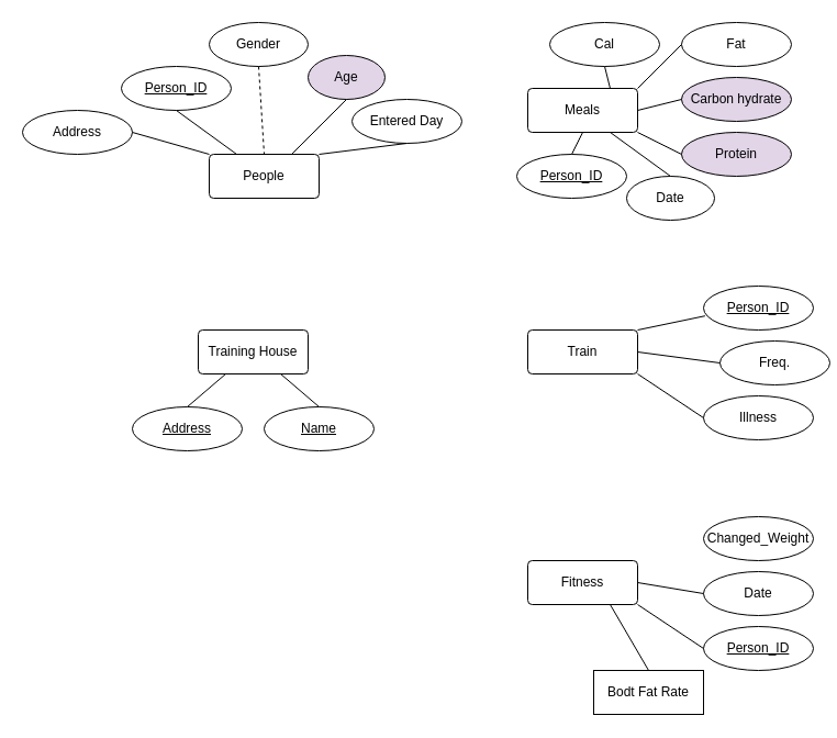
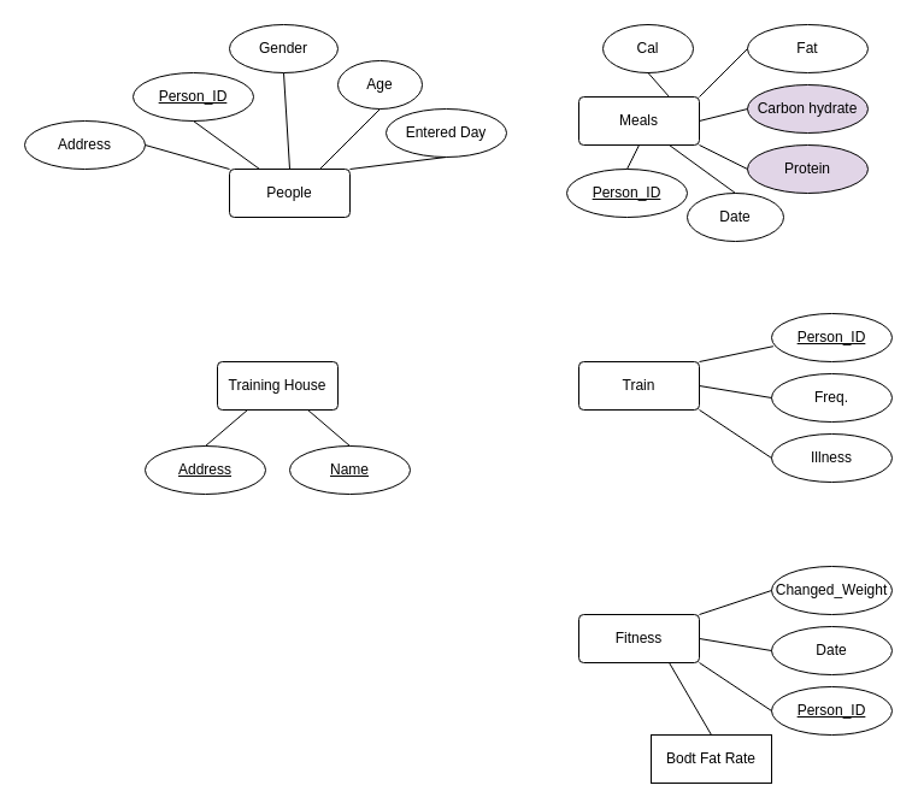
  <mxCell id="0" />
  <mxCell id="1" parent="0" />
  <mxCell id="2" value="People" style="rounded=1;arcSize=10;whiteSpace=wrap;html=1;align=center;" vertex="1" parent="1"><mxGeometry x="190" y="140" width="100" height="40" as="geometry" /></mxCell>
  <mxCell id="3" value="Person_ID" style="ellipse;whiteSpace=wrap;html=1;align=center;fontStyle=4;" vertex="1" parent="1"><mxGeometry x="110" y="60" width="100" height="40" as="geometry" /></mxCell>
  <mxCell id="4" value="Meals" style="rounded=1;arcSize=10;whiteSpace=wrap;html=1;align=center;" vertex="1" parent="1"><mxGeometry x="480" y="80" width="100" height="40" as="geometry" /></mxCell>
  <mxCell id="5" value="Train" style="rounded=1;arcSize=10;whiteSpace=wrap;html=1;align=center;" vertex="1" parent="1"><mxGeometry x="480" y="300" width="100" height="40" as="geometry" /></mxCell>
  <mxCell id="6" value="" style="endArrow=none;html=1;rounded=0;exitX=0.5;exitY=1;exitDx=0;exitDy=0;entryX=0.25;entryY=0;entryDx=0;entryDy=0;" edge="1" parent="1" source="3" target="2"><mxGeometry relative="1" as="geometry"><mxPoint x="430" y="240" as="sourcePoint" /><mxPoint x="590" y="240" as="targetPoint" /></mxGeometry></mxCell>
  <mxCell id="7" value="Gender" style="ellipse;whiteSpace=wrap;html=1;align=center;" vertex="1" parent="1"><mxGeometry x="190" y="20" width="90" height="40" as="geometry" /></mxCell>
- <mxCell id="8" value="" style="endArrow=none;html=1;rounded=0;exitX=0.5;exitY=1;exitDx=0;exitDy=0;entryX=0.5;entryY=0;entryDx=0;entryDy=0;dashed=1;" edge="1" parent="1" source="7" target="2"><mxGeometry relative="1" as="geometry"><mxPoint x="430" y="230" as="sourcePoint" /><mxPoint x="590" y="240" as="targetPoint" /></mxGeometry></mxCell>
- <mxCell id="9" value="Age" style="ellipse;whiteSpace=wrap;html=1;align=center;fillColor=#e1d5e7;" vertex="1" parent="1"><mxGeometry x="280" y="50" width="70" height="40" as="geometry" /></mxCell>
+ <mxCell id="8" value="" style="endArrow=none;html=1;rounded=0;exitX=0.5;exitY=1;exitDx=0;exitDy=0;entryX=0.5;entryY=0;entryDx=0;entryDy=0;" edge="1" parent="1" source="7" target="2"><mxGeometry relative="1" as="geometry"><mxPoint x="430" y="230" as="sourcePoint" /><mxPoint x="590" y="240" as="targetPoint" /></mxGeometry></mxCell>
+ <mxCell id="9" value="Age" style="ellipse;whiteSpace=wrap;html=1;align=center;" vertex="1" parent="1"><mxGeometry x="280" y="50" width="70" height="40" as="geometry" /></mxCell>
  <mxCell id="10" value="" style="endArrow=none;html=1;rounded=0;exitX=0.5;exitY=1;exitDx=0;exitDy=0;entryX=0.75;entryY=0;entryDx=0;entryDy=0;" edge="1" parent="1" source="9" target="2"><mxGeometry relative="1" as="geometry"><mxPoint x="245" y="70" as="sourcePoint" /><mxPoint x="250" y="150" as="targetPoint" /></mxGeometry></mxCell>
  <mxCell id="11" value="Entered Day" style="ellipse;whiteSpace=wrap;html=1;align=center;" vertex="1" parent="1"><mxGeometry x="320" y="90" width="100" height="40" as="geometry" /></mxCell>
  <mxCell id="12" value="" style="endArrow=none;html=1;rounded=0;exitX=0.5;exitY=1;exitDx=0;exitDy=0;entryX=1;entryY=0;entryDx=0;entryDy=0;" edge="1" parent="1" source="11" target="2"><mxGeometry relative="1" as="geometry"><mxPoint x="255" y="80" as="sourcePoint" /><mxPoint x="260" y="160" as="targetPoint" /></mxGeometry></mxCell>
  <mxCell id="13" value="Fitness" style="rounded=1;arcSize=10;whiteSpace=wrap;html=1;align=center;" vertex="1" parent="1"><mxGeometry x="480" y="510" width="100" height="40" as="geometry" /></mxCell>
  <mxCell id="14" value="Date" style="ellipse;whiteSpace=wrap;html=1;align=center;" vertex="1" parent="1"><mxGeometry x="640" y="520" width="100" height="40" as="geometry" /></mxCell>
  <mxCell id="15" value="Person_ID" style="ellipse;whiteSpace=wrap;html=1;align=center;fontStyle=4;" vertex="1" parent="1"><mxGeometry x="640" y="570" width="100" height="40" as="geometry" /></mxCell>
  <mxCell id="16" value="" style="endArrow=none;html=1;rounded=0;entryX=1;entryY=1;entryDx=0;entryDy=0;exitX=0;exitY=0.5;exitDx=0;exitDy=0;" edge="1" parent="1" source="15" target="13"><mxGeometry relative="1" as="geometry"><mxPoint x="430" y="450" as="sourcePoint" /><mxPoint x="590" y="450" as="targetPoint" /></mxGeometry></mxCell>
  <mxCell id="17" value="" style="endArrow=none;html=1;rounded=0;entryX=1;entryY=0.5;entryDx=0;entryDy=0;exitX=0;exitY=0.5;exitDx=0;exitDy=0;" edge="1" parent="1" source="14" target="13"><mxGeometry relative="1" as="geometry"><mxPoint x="650" y="570" as="sourcePoint" /><mxPoint x="590" y="560" as="targetPoint" /></mxGeometry></mxCell>
  <mxCell id="18" value="Changed_Weight" style="ellipse;whiteSpace=wrap;html=1;align=center;" vertex="1" parent="1"><mxGeometry x="640" y="470" width="100" height="40" as="geometry" /></mxCell>
+ <mxCell id="19" value="" style="endArrow=none;html=1;rounded=0;entryX=1;entryY=0;entryDx=0;entryDy=0;exitX=0;exitY=0.5;exitDx=0;exitDy=0;" edge="1" parent="1" source="18" target="13"><mxGeometry relative="1" as="geometry"><mxPoint x="650" y="550" as="sourcePoint" /><mxPoint x="590" y="540" as="targetPoint" /></mxGeometry></mxCell>
  <mxCell id="20" value="Address" style="ellipse;whiteSpace=wrap;html=1;align=center;" vertex="1" parent="1"><mxGeometry x="20" y="100" width="100" height="40" as="geometry" /></mxCell>
  <mxCell id="21" value="" style="endArrow=none;html=1;rounded=0;exitX=1;exitY=0.5;exitDx=0;exitDy=0;entryX=0;entryY=0;entryDx=0;entryDy=0;" edge="1" parent="1" source="20" target="2"><mxGeometry relative="1" as="geometry"><mxPoint x="430" y="240" as="sourcePoint" /><mxPoint x="590" y="240" as="targetPoint" /></mxGeometry></mxCell>
  <mxCell id="22" value="Person_ID" style="ellipse;whiteSpace=wrap;html=1;align=center;fontStyle=4;" vertex="1" parent="1"><mxGeometry x="640" y="260" width="100" height="40" as="geometry" /></mxCell>
- <mxCell id="23" value="Freq." style="ellipse;whiteSpace=wrap;html=1;align=center;" vertex="1" parent="1"><mxGeometry x="655" y="310" width="100" height="40" as="geometry" /></mxCell>
+ <mxCell id="23" value="Freq." style="ellipse;whiteSpace=wrap;html=1;align=center;" vertex="1" parent="1"><mxGeometry x="640" y="310" width="100" height="40" as="geometry" /></mxCell>
  <mxCell id="24" value="" style="endArrow=none;html=1;rounded=0;entryX=0;entryY=0.5;entryDx=0;entryDy=0;exitX=1;exitY=0.5;exitDx=0;exitDy=0;" edge="1" parent="1" source="5" target="23"><mxGeometry relative="1" as="geometry"><mxPoint x="430" y="360" as="sourcePoint" /><mxPoint x="590" y="360" as="targetPoint" /></mxGeometry></mxCell>
  <mxCell id="25" value="" style="endArrow=none;html=1;rounded=0;entryX=0.014;entryY=0.68;entryDx=0;entryDy=0;exitX=1;exitY=0;exitDx=0;exitDy=0;entryPerimeter=0;" edge="1" parent="1" source="5" target="22"><mxGeometry relative="1" as="geometry"><mxPoint x="590" y="330" as="sourcePoint" /><mxPoint x="650" y="340" as="targetPoint" /></mxGeometry></mxCell>
  <mxCell id="26" value="Fat" style="ellipse;whiteSpace=wrap;html=1;align=center;" vertex="1" parent="1"><mxGeometry x="620" y="20" width="100" height="40" as="geometry" /></mxCell>
  <mxCell id="27" value="Carbon hydrate" style="ellipse;whiteSpace=wrap;html=1;align=center;fillColor=#e1d5e7;" vertex="1" parent="1"><mxGeometry x="620" y="70" width="100" height="40" as="geometry" /></mxCell>
  <mxCell id="28" value="Protein" style="ellipse;whiteSpace=wrap;html=1;align=center;fillColor=#e1d5e7;" vertex="1" parent="1"><mxGeometry x="620" y="120" width="100" height="40" as="geometry" /></mxCell>
  <mxCell id="29" value="" style="endArrow=none;html=1;rounded=0;entryX=0;entryY=0.5;entryDx=0;entryDy=0;exitX=1;exitY=0;exitDx=0;exitDy=0;" edge="1" parent="1" source="4" target="26"><mxGeometry relative="1" as="geometry"><mxPoint x="590" y="80" as="sourcePoint" /><mxPoint x="590" y="220" as="targetPoint" /></mxGeometry></mxCell>
  <mxCell id="30" value="" style="endArrow=none;html=1;rounded=0;entryX=0;entryY=0.5;entryDx=0;entryDy=0;exitX=1;exitY=0.5;exitDx=0;exitDy=0;" edge="1" parent="1" source="4" target="27"><mxGeometry relative="1" as="geometry"><mxPoint x="590" y="90" as="sourcePoint" /><mxPoint x="630" y="50" as="targetPoint" /></mxGeometry></mxCell>
  <mxCell id="31" value="" style="endArrow=none;html=1;rounded=0;entryX=0;entryY=0.5;entryDx=0;entryDy=0;exitX=1;exitY=1;exitDx=0;exitDy=0;" edge="1" parent="1" source="4" target="28"><mxGeometry relative="1" as="geometry"><mxPoint x="600" y="100" as="sourcePoint" /><mxPoint x="640" y="60" as="targetPoint" /></mxGeometry></mxCell>
  <mxCell id="32" value="Date" style="ellipse;whiteSpace=wrap;html=1;align=center;" vertex="1" parent="1"><mxGeometry x="570" y="160" width="80" height="40" as="geometry" /></mxCell>
  <mxCell id="33" value="" style="endArrow=none;html=1;rounded=0;entryX=0.5;entryY=0;entryDx=0;entryDy=0;exitX=0.75;exitY=1;exitDx=0;exitDy=0;" edge="1" parent="1" source="4" target="32"><mxGeometry relative="1" as="geometry"><mxPoint x="620" y="120" as="sourcePoint" /><mxPoint x="660" y="80" as="targetPoint" /></mxGeometry></mxCell>
  <mxCell id="34" value="Bodt Fat Rate" style="whiteSpace=wrap;html=1;align=center;rounded=0;" vertex="1" parent="1"><mxGeometry x="540" y="610" width="100" height="40" as="geometry" /></mxCell>
  <mxCell id="35" value="" style="endArrow=none;html=1;rounded=0;entryX=0.75;entryY=1;entryDx=0;entryDy=0;exitX=0.5;exitY=0;exitDx=0;exitDy=0;" edge="1" parent="1" source="34" target="13"><mxGeometry relative="1" as="geometry"><mxPoint x="390" y="550" as="sourcePoint" /><mxPoint x="550" y="550" as="targetPoint" /></mxGeometry></mxCell>
  <mxCell id="36" value="&lt;u&gt;Person_ID&lt;/u&gt;" style="ellipse;whiteSpace=wrap;html=1;align=center;" vertex="1" parent="1"><mxGeometry x="470" y="140" width="100" height="40" as="geometry" /></mxCell>
  <mxCell id="37" value="" style="endArrow=none;html=1;rounded=0;exitX=0.5;exitY=1;exitDx=0;exitDy=0;entryX=0.5;entryY=0;entryDx=0;entryDy=0;" edge="1" parent="1" source="4" target="36"><mxGeometry relative="1" as="geometry"><mxPoint x="410" y="230" as="sourcePoint" /><mxPoint x="570" y="230" as="targetPoint" /></mxGeometry></mxCell>
- <mxCell id="38" value="Cal" style="ellipse;whiteSpace=wrap;html=1;align=center;" vertex="1" parent="1"><mxGeometry x="500" y="20" width="100" height="40" as="geometry" /></mxCell>
+ <mxCell id="38" value="Cal" style="ellipse;whiteSpace=wrap;html=1;align=center;" vertex="1" parent="1"><mxGeometry x="500" y="20" width="75" height="40" as="geometry" /></mxCell>
  <mxCell id="39" value="" style="endArrow=none;html=1;rounded=0;exitX=0.5;exitY=1;exitDx=0;exitDy=0;entryX=0.75;entryY=0;entryDx=0;entryDy=0;" edge="1" parent="1" source="38" target="4"><mxGeometry relative="1" as="geometry"><mxPoint x="420" y="170" as="sourcePoint" /><mxPoint x="580" y="170" as="targetPoint" /></mxGeometry></mxCell>
  <mxCell id="40" value="Illness" style="ellipse;whiteSpace=wrap;html=1;align=center;" vertex="1" parent="1"><mxGeometry x="640" y="360" width="100" height="40" as="geometry" /></mxCell>
  <mxCell id="41" value="" style="endArrow=none;html=1;rounded=0;entryX=0;entryY=0.5;entryDx=0;entryDy=0;exitX=1;exitY=1;exitDx=0;exitDy=0;" edge="1" parent="1" source="5" target="40"><mxGeometry relative="1" as="geometry"><mxPoint x="420" y="270" as="sourcePoint" /><mxPoint x="580" y="270" as="targetPoint" /></mxGeometry></mxCell>
  <mxCell id="42" value="Training House" style="rounded=1;arcSize=10;whiteSpace=wrap;html=1;align=center;" vertex="1" parent="1"><mxGeometry x="180" y="300" width="100" height="40" as="geometry" /></mxCell>
  <mxCell id="43" value="Address" style="ellipse;whiteSpace=wrap;html=1;align=center;fontStyle=4;" vertex="1" parent="1"><mxGeometry x="120" y="370" width="100" height="40" as="geometry" /></mxCell>
  <mxCell id="44" value="Name" style="ellipse;whiteSpace=wrap;html=1;align=center;fontStyle=4;" vertex="1" parent="1"><mxGeometry x="240" y="370" width="100" height="40" as="geometry" /></mxCell>
  <mxCell id="45" value="" style="endArrow=none;html=1;rounded=0;exitX=0.25;exitY=1;exitDx=0;exitDy=0;entryX=0.5;entryY=0;entryDx=0;entryDy=0;" edge="1" parent="1" source="42" target="43"><mxGeometry relative="1" as="geometry"><mxPoint x="420" y="250" as="sourcePoint" /><mxPoint x="580" y="250" as="targetPoint" /></mxGeometry></mxCell>
  <mxCell id="46" value="" style="endArrow=none;html=1;rounded=0;exitX=0.75;exitY=1;exitDx=0;exitDy=0;entryX=0.5;entryY=0;entryDx=0;entryDy=0;" edge="1" parent="1" source="42" target="44"><mxGeometry relative="1" as="geometry"><mxPoint x="215" y="350" as="sourcePoint" /><mxPoint x="180" y="380" as="targetPoint" /></mxGeometry></mxCell>
